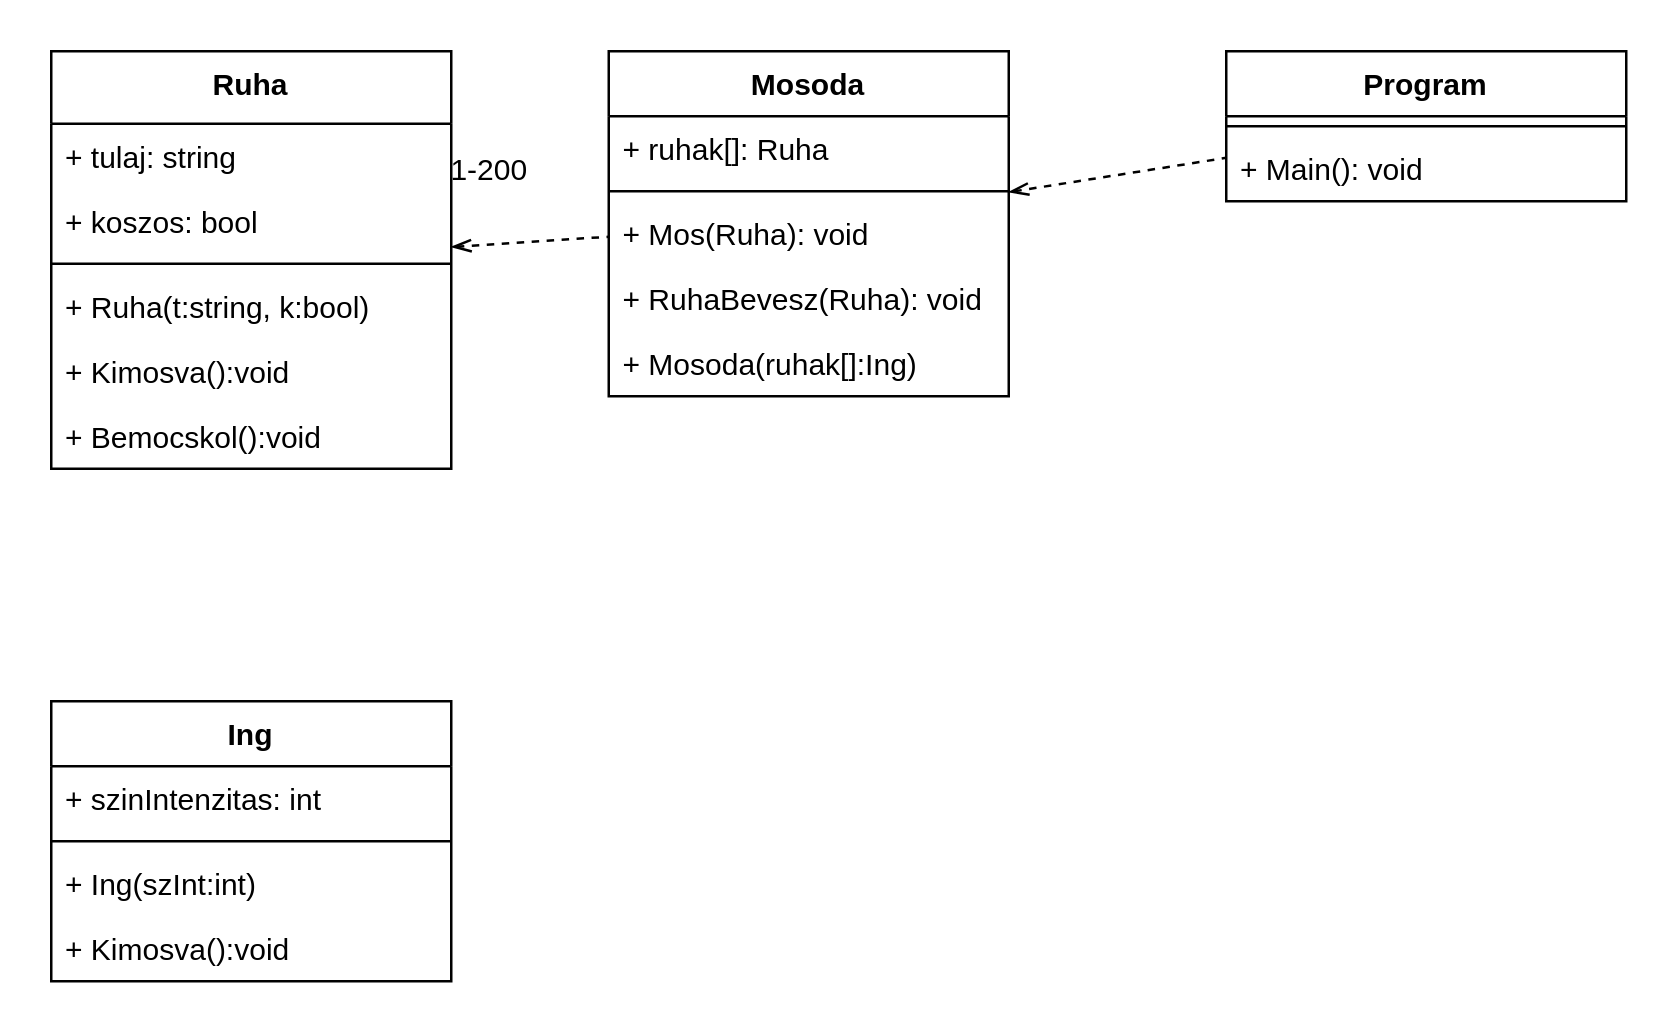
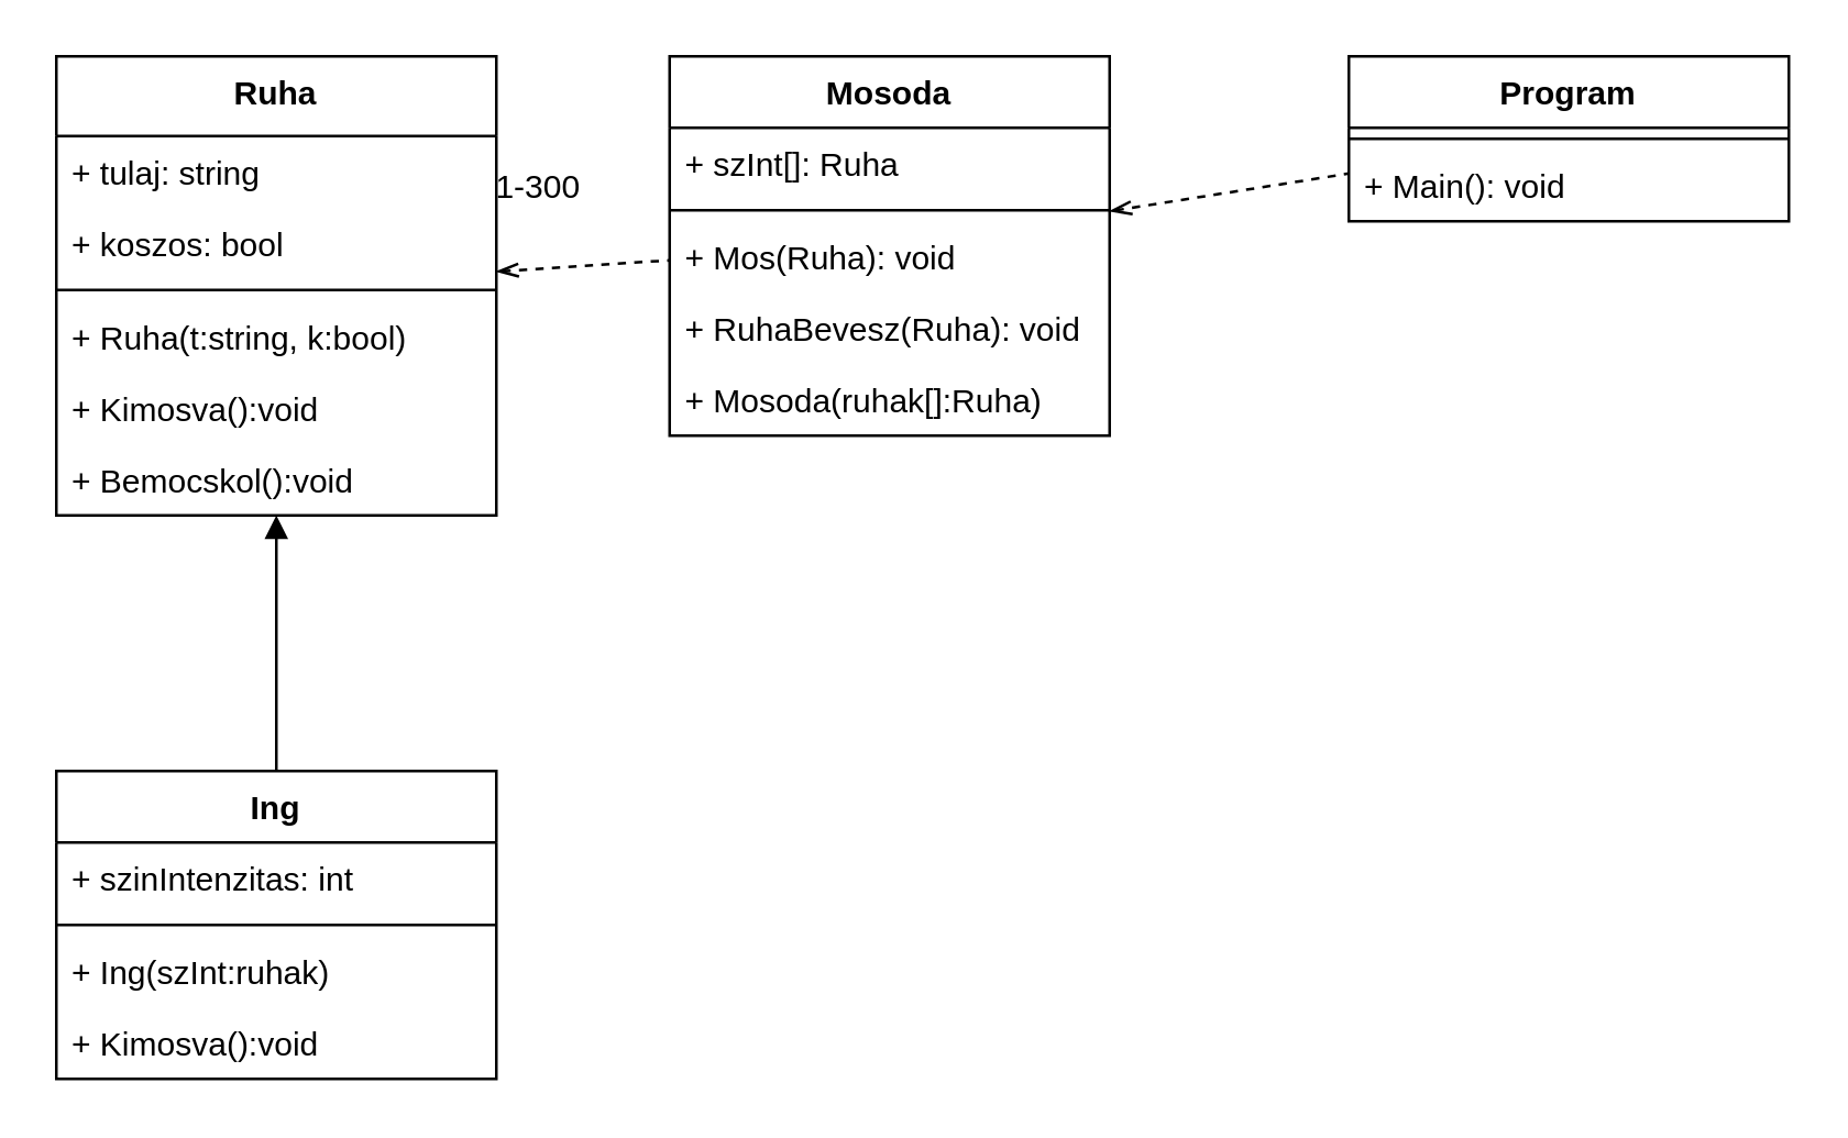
  <mxCell id="0" />
  <mxCell id="1" parent="0" />
  <mxCell id="2" value="Ruha&#10;" style="swimlane;fontStyle=1;align=center;verticalAlign=top;childLayout=stackLayout;horizontal=1;startSize=29;horizontalStack=0;resizeParent=1;resizeParentMax=0;resizeLast=0;collapsible=1;marginBottom=0;" vertex="1" parent="1"><mxGeometry x="20" y="20" width="160" height="167" as="geometry" /></mxCell>
  <mxCell id="3" value="+ tulaj: string&#10;" style="text;strokeColor=none;fillColor=none;align=left;verticalAlign=top;spacingLeft=4;spacingRight=4;overflow=hidden;rotatable=0;points=[[0,0.5],[1,0.5]];portConstraint=eastwest;" vertex="1" parent="2"><mxGeometry y="29" width="160" height="26" as="geometry" /></mxCell>
  <mxCell id="4" value="+ koszos: bool" style="text;strokeColor=none;fillColor=none;align=left;verticalAlign=top;spacingLeft=4;spacingRight=4;overflow=hidden;rotatable=0;points=[[0,0.5],[1,0.5]];portConstraint=eastwest;" vertex="1" parent="2"><mxGeometry y="55" width="160" height="26" as="geometry" /></mxCell>
  <mxCell id="5" value="" style="line;strokeWidth=1;fillColor=none;align=left;verticalAlign=middle;spacingTop=-1;spacingLeft=3;spacingRight=3;rotatable=0;labelPosition=right;points=[];portConstraint=eastwest;" vertex="1" parent="2"><mxGeometry y="81" width="160" height="8" as="geometry" /></mxCell>
  <mxCell id="6" value="+ Ruha(t:string, k:bool)" style="text;strokeColor=none;fillColor=none;align=left;verticalAlign=top;spacingLeft=4;spacingRight=4;overflow=hidden;rotatable=0;points=[[0,0.5],[1,0.5]];portConstraint=eastwest;" vertex="1" parent="2"><mxGeometry y="89" width="160" height="26" as="geometry" /></mxCell>
  <mxCell id="7" value="+ Kimosva():void" style="text;strokeColor=none;fillColor=none;align=left;verticalAlign=top;spacingLeft=4;spacingRight=4;overflow=hidden;rotatable=0;points=[[0,0.5],[1,0.5]];portConstraint=eastwest;" vertex="1" parent="2"><mxGeometry y="115" width="160" height="26" as="geometry" /></mxCell>
  <mxCell id="8" value="+ Bemocskol():void" style="text;strokeColor=none;fillColor=none;align=left;verticalAlign=top;spacingLeft=4;spacingRight=4;overflow=hidden;rotatable=0;points=[[0,0.5],[1,0.5]];portConstraint=eastwest;" vertex="1" parent="2"><mxGeometry y="141" width="160" height="26" as="geometry" /></mxCell>
  <mxCell id="9" value="Ing" style="swimlane;fontStyle=1;align=center;verticalAlign=top;childLayout=stackLayout;horizontal=1;startSize=26;horizontalStack=0;resizeParent=1;resizeParentMax=0;resizeLast=0;collapsible=1;marginBottom=0;" vertex="1" parent="1"><mxGeometry x="20" y="280" width="160" height="112" as="geometry" /></mxCell>
  <mxCell id="10" value="+ szinIntenzitas: int" style="text;strokeColor=none;fillColor=none;align=left;verticalAlign=top;spacingLeft=4;spacingRight=4;overflow=hidden;rotatable=0;points=[[0,0.5],[1,0.5]];portConstraint=eastwest;" vertex="1" parent="9"><mxGeometry y="26" width="160" height="26" as="geometry" /></mxCell>
  <mxCell id="11" value="" style="line;strokeWidth=1;fillColor=none;align=left;verticalAlign=middle;spacingTop=-1;spacingLeft=3;spacingRight=3;rotatable=0;labelPosition=right;points=[];portConstraint=eastwest;" vertex="1" parent="9"><mxGeometry y="52" width="160" height="8" as="geometry" /></mxCell>
- <mxCell id="12" value="+ Ing(szInt:int)" style="text;strokeColor=none;fillColor=none;align=left;verticalAlign=top;spacingLeft=4;spacingRight=4;overflow=hidden;rotatable=0;points=[[0,0.5],[1,0.5]];portConstraint=eastwest;" vertex="1" parent="9"><mxGeometry y="60" width="160" height="26" as="geometry" /></mxCell>
+ <mxCell id="12" value="+ Ing(szInt:ruhak)" style="text;strokeColor=none;fillColor=none;align=left;verticalAlign=top;spacingLeft=4;spacingRight=4;overflow=hidden;rotatable=0;points=[[0,0.5],[1,0.5]];portConstraint=eastwest;" vertex="1" parent="9"><mxGeometry y="60" width="160" height="26" as="geometry" /></mxCell>
  <mxCell id="13" value="+ Kimosva():void" style="text;strokeColor=none;fillColor=none;align=left;verticalAlign=top;spacingLeft=4;spacingRight=4;overflow=hidden;rotatable=0;points=[[0,0.5],[1,0.5]];portConstraint=eastwest;" vertex="1" parent="9"><mxGeometry y="86" width="160" height="26" as="geometry" /></mxCell>
+ <mxCell id="14" value="" style="endArrow=block;html=1;endFill=1;" edge="1" parent="1" source="9" target="2"><mxGeometry width="50" height="50" relative="1" as="geometry"><mxPoint x="20" y="410" as="sourcePoint" /><mxPoint x="70" y="360" as="targetPoint" /></mxGeometry></mxCell>
  <mxCell id="15" value="Mosoda" style="swimlane;fontStyle=1;align=center;verticalAlign=top;childLayout=stackLayout;horizontal=1;startSize=26;horizontalStack=0;resizeParent=1;resizeParentMax=0;resizeLast=0;collapsible=1;marginBottom=0;" vertex="1" parent="1"><mxGeometry x="243" y="20" width="160" height="138" as="geometry" /></mxCell>
- <mxCell id="16" value="+ ruhak[]: Ruha&#10;" style="text;strokeColor=none;fillColor=none;align=left;verticalAlign=top;spacingLeft=4;spacingRight=4;overflow=hidden;rotatable=0;points=[[0,0.5],[1,0.5]];portConstraint=eastwest;" vertex="1" parent="15"><mxGeometry y="26" width="160" height="26" as="geometry" /></mxCell>
+ <mxCell id="16" value="+ szInt[]: Ruha&#10;" style="text;strokeColor=none;fillColor=none;align=left;verticalAlign=top;spacingLeft=4;spacingRight=4;overflow=hidden;rotatable=0;points=[[0,0.5],[1,0.5]];portConstraint=eastwest;" vertex="1" parent="15"><mxGeometry y="26" width="160" height="26" as="geometry" /></mxCell>
  <mxCell id="17" value="" style="line;strokeWidth=1;fillColor=none;align=left;verticalAlign=middle;spacingTop=-1;spacingLeft=3;spacingRight=3;rotatable=0;labelPosition=right;points=[];portConstraint=eastwest;" vertex="1" parent="15"><mxGeometry y="52" width="160" height="8" as="geometry" /></mxCell>
  <mxCell id="18" value="+ Mos(Ruha): void" style="text;strokeColor=none;fillColor=none;align=left;verticalAlign=top;spacingLeft=4;spacingRight=4;overflow=hidden;rotatable=0;points=[[0,0.5],[1,0.5]];portConstraint=eastwest;" vertex="1" parent="15"><mxGeometry y="60" width="160" height="26" as="geometry" /></mxCell>
  <mxCell id="19" value="+ RuhaBevesz(Ruha): void" style="text;strokeColor=none;fillColor=none;align=left;verticalAlign=top;spacingLeft=4;spacingRight=4;overflow=hidden;rotatable=0;points=[[0,0.5],[1,0.5]];portConstraint=eastwest;" vertex="1" parent="15"><mxGeometry y="86" width="160" height="26" as="geometry" /></mxCell>
- <mxCell id="20" value="+ Mosoda(ruhak[]:Ing)" style="text;strokeColor=none;fillColor=none;align=left;verticalAlign=top;spacingLeft=4;spacingRight=4;overflow=hidden;rotatable=0;points=[[0,0.5],[1,0.5]];portConstraint=eastwest;" vertex="1" parent="15"><mxGeometry y="112" width="160" height="26" as="geometry" /></mxCell>
+ <mxCell id="20" value="+ Mosoda(ruhak[]:Ruha)" style="text;strokeColor=none;fillColor=none;align=left;verticalAlign=top;spacingLeft=4;spacingRight=4;overflow=hidden;rotatable=0;points=[[0,0.5],[1,0.5]];portConstraint=eastwest;" vertex="1" parent="15"><mxGeometry y="112" width="160" height="26" as="geometry" /></mxCell>
  <mxCell id="21" value="" style="endArrow=none;html=1;startArrow=openThin;startFill=0;endFill=0;strokeWidth=1;endSize=17;dashed=1;" edge="1" parent="1" source="2" target="15"><mxGeometry width="50" height="50" relative="1" as="geometry"><mxPoint x="-50" y="320" as="sourcePoint" /><mxPoint x="0" y="270" as="targetPoint" /></mxGeometry></mxCell>
  <mxCell id="22" value="Program&#10;" style="swimlane;fontStyle=1;align=center;verticalAlign=top;childLayout=stackLayout;horizontal=1;startSize=26;horizontalStack=0;resizeParent=1;resizeParentMax=0;resizeLast=0;collapsible=1;marginBottom=0;" vertex="1" parent="1"><mxGeometry x="490" y="20" width="160" height="60" as="geometry" /></mxCell>
  <mxCell id="23" value="" style="line;strokeWidth=1;fillColor=none;align=left;verticalAlign=middle;spacingTop=-1;spacingLeft=3;spacingRight=3;rotatable=0;labelPosition=right;points=[];portConstraint=eastwest;" vertex="1" parent="22"><mxGeometry y="26" width="160" height="8" as="geometry" /></mxCell>
  <mxCell id="24" value="+ Main(): void" style="text;strokeColor=none;fillColor=none;align=left;verticalAlign=top;spacingLeft=4;spacingRight=4;overflow=hidden;rotatable=0;points=[[0,0.5],[1,0.5]];portConstraint=eastwest;" vertex="1" parent="22"><mxGeometry y="34" width="160" height="26" as="geometry" /></mxCell>
  <mxCell id="25" value="" style="endArrow=none;html=1;startArrow=openThin;startFill=0;endFill=0;strokeWidth=1;endSize=17;dashed=1;" edge="1" parent="1" source="15" target="22"><mxGeometry width="50" height="50" relative="1" as="geometry"><mxPoint x="190" y="73.962" as="sourcePoint" /><mxPoint x="253" y="73.538" as="targetPoint" /></mxGeometry></mxCell>
- <mxCell id="26" value="1-200" style="text;html=1;align=center;verticalAlign=middle;resizable=0;points=[];;autosize=1;" vertex="1" parent="1"><mxGeometry x="170" y="57.5" width="50" height="20" as="geometry" /></mxCell>
+ <mxCell id="26" value="1-300" style="text;html=1;align=center;verticalAlign=middle;resizable=0;points=[];;autosize=1;" vertex="1" parent="1"><mxGeometry x="170" y="57.5" width="50" height="20" as="geometry" /></mxCell>
